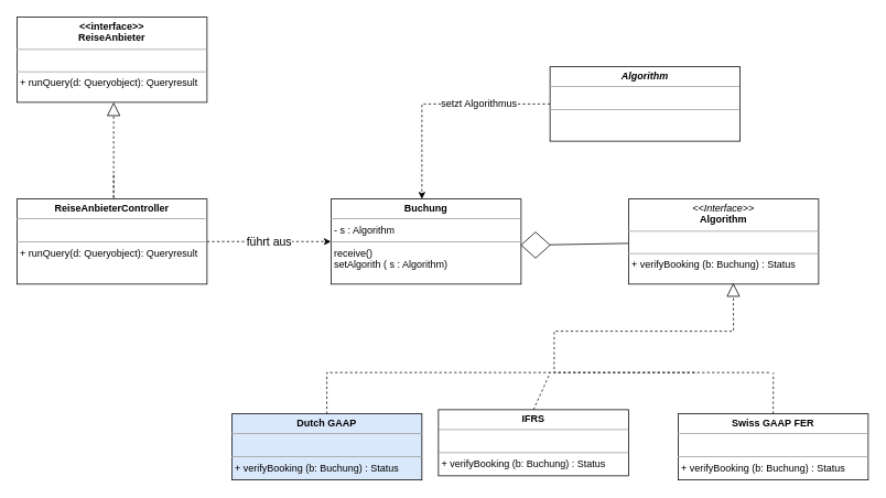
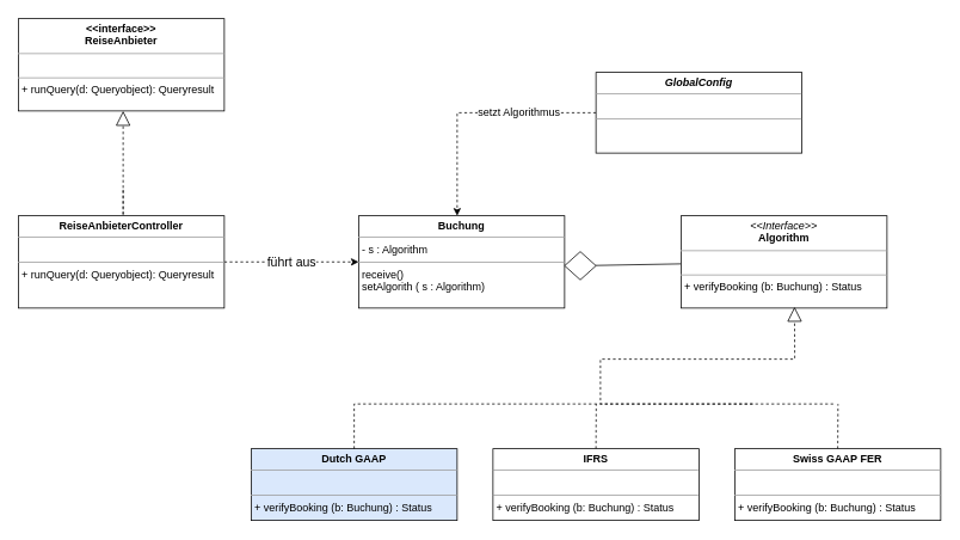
  <mxCell id="0" />
  <mxCell id="1" parent="0" />
  <mxCell id="2" value="&lt;font style=&quot;font-size: 12px;&quot;&gt;setzt Algorithmus&lt;/font&gt;" style="edgeStyle=none;rounded=0;orthogonalLoop=1;jettySize=auto;html=1;exitX=0;exitY=0.5;exitDx=0;exitDy=0;endArrow=classic;endFill=1;dashed=1;strokeWidth=1;" edge="1" parent="1" source="3"><mxGeometry x="-0.365" relative="1" as="geometry"><mxPoint x="510" y="240" as="targetPoint" /><Array as="points"><mxPoint x="510" y="125" /></Array><mxPoint as="offset" /></mxGeometry></mxCell>
- <mxCell id="3" value="&lt;p style=&quot;margin:0px;margin-top:4px;text-align:center;&quot;&gt;&lt;i&gt;&lt;b&gt;Algorithm&lt;/b&gt;&lt;/i&gt;&lt;/p&gt;&lt;hr size=&quot;1&quot;&gt;&lt;p style=&quot;margin:0px;margin-left:4px;&quot;&gt;&lt;br&gt;&lt;/p&gt;&lt;hr size=&quot;1&quot;&gt;&lt;p style=&quot;margin:0px;margin-left:4px;&quot;&gt;&lt;br&gt;&lt;/p&gt;" style="verticalAlign=top;align=left;overflow=fill;fontSize=12;fontFamily=Helvetica;html=1;rounded=0;shadow=0;comic=0;labelBackgroundColor=none;strokeWidth=1" parent="1" vertex="1"><mxGeometry x="665" y="80" width="230" height="90" as="geometry" /></mxCell>
+ <mxCell id="3" value="&lt;p style=&quot;margin:0px;margin-top:4px;text-align:center;&quot;&gt;&lt;i&gt;&lt;b&gt;GlobalConfig&lt;/b&gt;&lt;/i&gt;&lt;/p&gt;&lt;hr size=&quot;1&quot;&gt;&lt;p style=&quot;margin:0px;margin-left:4px;&quot;&gt;&lt;br&gt;&lt;/p&gt;&lt;hr size=&quot;1&quot;&gt;&lt;p style=&quot;margin:0px;margin-left:4px;&quot;&gt;&lt;br&gt;&lt;/p&gt;" style="verticalAlign=top;align=left;overflow=fill;fontSize=12;fontFamily=Helvetica;html=1;rounded=0;shadow=0;comic=0;labelBackgroundColor=none;strokeWidth=1" parent="1" vertex="1"><mxGeometry x="665" y="80" width="230" height="90" as="geometry" /></mxCell>
  <mxCell id="4" value="" style="edgeStyle=none;rounded=0;orthogonalLoop=1;jettySize=auto;html=1;endArrow=none;startFill=0;" edge="1" parent="1" source="5" target="18"><mxGeometry relative="1" as="geometry" /></mxCell>
  <mxCell id="5" value="&lt;p style=&quot;margin:0px;margin-top:4px;text-align:center;&quot;&gt;&lt;i&gt;&amp;lt;&amp;lt;Interface&amp;gt;&amp;gt;&lt;/i&gt;&lt;br&gt;&lt;b&gt;Algorithm&lt;/b&gt;&lt;/p&gt;&lt;hr size=&quot;1&quot;&gt;&lt;p style=&quot;margin:0px;margin-left:4px;&quot;&gt;&lt;br&gt;&lt;/p&gt;&lt;hr size=&quot;1&quot;&gt;&lt;p style=&quot;margin:0px;margin-left:4px;&quot;&gt;+ verifyBooking (b: Buchung) : Status&lt;br&gt;&lt;/p&gt;" style="verticalAlign=top;align=left;overflow=fill;fontSize=12;fontFamily=Helvetica;html=1;rounded=0;shadow=0;comic=0;labelBackgroundColor=none;strokeWidth=1" parent="1" vertex="1"><mxGeometry x="760" y="240" width="230" height="103" as="geometry" /></mxCell>
  <mxCell id="6" style="edgeStyle=none;rounded=0;orthogonalLoop=1;jettySize=auto;html=1;entryX=0.551;entryY=0.987;entryDx=0;entryDy=0;entryPerimeter=0;dashed=1;endArrow=block;endFill=0;startSize=8;endSize=14;" edge="1" parent="1" target="5"><mxGeometry relative="1" as="geometry"><mxPoint x="930" y="450" as="sourcePoint" /><Array as="points"><mxPoint x="670" y="450" /><mxPoint x="670" y="430" /><mxPoint x="670" y="400" /><mxPoint x="887" y="400" /></Array></mxGeometry></mxCell>
  <mxCell id="7" style="edgeStyle=none;rounded=0;orthogonalLoop=1;jettySize=auto;html=1;exitX=0.5;exitY=0;exitDx=0;exitDy=0;endArrow=none;startFill=0;dashed=1;" edge="1" parent="1" source="8"><mxGeometry relative="1" as="geometry"><mxPoint x="935.286" y="450" as="targetPoint" /></mxGeometry></mxCell>
  <mxCell id="8" value="&lt;p style=&quot;margin:0px;margin-top:4px;text-align:center;&quot;&gt;&lt;b&gt;Swiss GAAP FER&lt;/b&gt;&lt;/p&gt;&lt;hr size=&quot;1&quot;&gt;&lt;p style=&quot;margin:0px;margin-left:4px;&quot;&gt;&lt;br&gt;&lt;/p&gt;&lt;hr size=&quot;1&quot;&gt;&lt;p style=&quot;margin:0px;margin-left:4px;&quot;&gt;+ verifyBooking (b: Buchung) : Status&lt;br&gt;&lt;/p&gt;" style="verticalAlign=top;align=left;overflow=fill;fontSize=12;fontFamily=Helvetica;html=1;rounded=0;shadow=0;comic=0;labelBackgroundColor=none;strokeWidth=1" vertex="1" parent="1"><mxGeometry x="820" y="500" width="230" height="80" as="geometry" /></mxCell>
  <mxCell id="9" value="&lt;p style=&quot;margin:0px;margin-top:4px;text-align:center;&quot;&gt;&lt;b&gt;Dutch GAAP&lt;/b&gt;&lt;/p&gt;&lt;hr size=&quot;1&quot;&gt;&lt;p style=&quot;margin:0px;margin-left:4px;&quot;&gt;&lt;br&gt;&lt;/p&gt;&lt;hr size=&quot;1&quot;&gt;&lt;p style=&quot;margin:0px;margin-left:4px;&quot;&gt;+ verifyBooking (b: Buchung) : Status&lt;br&gt;&lt;/p&gt;" style="verticalAlign=top;align=left;overflow=fill;fontSize=12;fontFamily=Helvetica;html=1;rounded=0;shadow=0;comic=0;labelBackgroundColor=none;strokeWidth=1;fillColor=#dae8fc;" vertex="1" parent="1"><mxGeometry x="280" y="500" width="230" height="80" as="geometry" /></mxCell>
  <mxCell id="10" style="edgeStyle=none;rounded=0;orthogonalLoop=1;jettySize=auto;html=1;exitX=0.5;exitY=0;exitDx=0;exitDy=0;endArrow=none;startFill=0;dashed=1;" edge="1" parent="1" source="11"><mxGeometry relative="1" as="geometry"><mxPoint x="665.286" y="450" as="targetPoint" /></mxGeometry></mxCell>
- <mxCell id="11" value="&lt;p style=&quot;margin:0px;margin-top:4px;text-align:center;&quot;&gt;&lt;b&gt;IFRS&lt;/b&gt;&lt;/p&gt;&lt;hr size=&quot;1&quot;&gt;&lt;p style=&quot;margin:0px;margin-left:4px;&quot;&gt;&lt;br&gt;&lt;/p&gt;&lt;hr size=&quot;1&quot;&gt;&lt;p style=&quot;margin:0px;margin-left:4px;&quot;&gt;+ verifyBooking (b: Buchung) : Status&lt;br&gt;&lt;/p&gt;" style="verticalAlign=top;align=left;overflow=fill;fontSize=12;fontFamily=Helvetica;html=1;rounded=0;shadow=0;comic=0;labelBackgroundColor=none;strokeWidth=1" vertex="1" parent="1"><mxGeometry x="530" y="495" width="230" height="80" as="geometry" /></mxCell>
+ <mxCell id="11" value="&lt;p style=&quot;margin:0px;margin-top:4px;text-align:center;&quot;&gt;&lt;b&gt;IFRS&lt;/b&gt;&lt;/p&gt;&lt;hr size=&quot;1&quot;&gt;&lt;p style=&quot;margin:0px;margin-left:4px;&quot;&gt;&lt;br&gt;&lt;/p&gt;&lt;hr size=&quot;1&quot;&gt;&lt;p style=&quot;margin:0px;margin-left:4px;&quot;&gt;+ verifyBooking (b: Buchung) : Status&lt;br&gt;&lt;/p&gt;" style="verticalAlign=top;align=left;overflow=fill;fontSize=12;fontFamily=Helvetica;html=1;rounded=0;shadow=0;comic=0;labelBackgroundColor=none;strokeWidth=1" vertex="1" parent="1"><mxGeometry x="550" y="500" width="230" height="80" as="geometry" /></mxCell>
  <mxCell id="12" style="edgeStyle=none;rounded=0;orthogonalLoop=1;jettySize=auto;html=1;entryX=0.5;entryY=0;entryDx=0;entryDy=0;dashed=1;endArrow=none;endFill=0;startSize=8;endSize=14;startFill=0;" edge="1" parent="1" target="9"><mxGeometry relative="1" as="geometry"><mxPoint x="840" y="450" as="sourcePoint" /><mxPoint x="970" y="450" as="targetPoint" /><Array as="points"><mxPoint y="450" x="640" /><mxPoint x="395" y="450" /></Array></mxGeometry></mxCell>
  <mxCell id="13" value="&lt;p style=&quot;margin:0px;margin-top:4px;text-align:center;&quot;&gt;&lt;b style=&quot;text-wrap-mode: wrap;&quot;&gt;&amp;lt;&amp;lt;interface&amp;gt;&amp;gt;&lt;br&gt;ReiseAnbieter&lt;/b&gt;&lt;/p&gt;&lt;hr size=&quot;1&quot;&gt;&lt;p style=&quot;margin:0px;margin-left:4px;&quot;&gt;&lt;br&gt;&lt;/p&gt;&lt;hr size=&quot;1&quot;&gt;&lt;p style=&quot;margin:0px;margin-left:4px;&quot;&gt;&lt;span style=&quot;text-wrap-mode: wrap;&quot;&gt;+ runQuery(d: Queryobject): Queryresult&lt;/span&gt;&lt;/p&gt;" style="verticalAlign=top;align=left;overflow=fill;fontSize=12;fontFamily=Helvetica;html=1;rounded=0;shadow=0;comic=0;labelBackgroundColor=none;strokeWidth=1" vertex="1" parent="1"><mxGeometry x="20" y="20" width="230" height="103" as="geometry" /></mxCell>
  <mxCell id="14" style="edgeStyle=none;rounded=0;orthogonalLoop=1;jettySize=auto;html=1;entryX=0.551;entryY=0.987;entryDx=0;entryDy=0;entryPerimeter=0;dashed=1;endArrow=block;endFill=0;startSize=8;endSize=14;" edge="1" parent="1"><mxGeometry relative="1" as="geometry"><mxPoint x="137" y="211" as="sourcePoint" /><mxPoint x="137" y="123" as="targetPoint" /><Array as="points"><mxPoint x="137" y="240" /><mxPoint x="137" y="211" /></Array></mxGeometry></mxCell>
  <mxCell id="15" value="&lt;font style=&quot;font-size: 14px;&quot;&gt;führt aus&lt;/font&gt;" style="edgeStyle=none;rounded=0;orthogonalLoop=1;jettySize=auto;html=1;exitX=1;exitY=0.5;exitDx=0;exitDy=0;entryX=0;entryY=0.5;entryDx=0;entryDy=0;dashed=1;" edge="1" parent="1" source="16" target="17"><mxGeometry relative="1" as="geometry" /></mxCell>
  <mxCell id="16" value="&lt;p style=&quot;margin:0px;margin-top:4px;text-align:center;&quot;&gt;&lt;b&gt;ReiseAnbieterController&lt;/b&gt;&lt;/p&gt;&lt;hr size=&quot;1&quot;&gt;&lt;p style=&quot;margin:0px;margin-left:4px;&quot;&gt;&lt;br&gt;&lt;/p&gt;&lt;hr size=&quot;1&quot;&gt;&lt;p style=&quot;margin:0px;margin-left:4px;&quot;&gt;&lt;span style=&quot;text-wrap-mode: wrap;&quot;&gt;+ runQuery(d: Queryobject): Queryresult&lt;/span&gt;&lt;/p&gt;" style="verticalAlign=top;align=left;overflow=fill;fontSize=12;fontFamily=Helvetica;html=1;rounded=0;shadow=0;comic=0;labelBackgroundColor=none;strokeWidth=1" vertex="1" parent="1"><mxGeometry x="20" y="240" width="230" height="103" as="geometry" /></mxCell>
  <mxCell id="17" value="&lt;p style=&quot;margin:0px;margin-top:4px;text-align:center;&quot;&gt;&lt;b&gt;Buchung&lt;/b&gt;&lt;/p&gt;&lt;hr size=&quot;1&quot;&gt;&lt;p style=&quot;margin:0px;margin-left:4px;&quot;&gt;- s : Algorithm&lt;/p&gt;&lt;hr size=&quot;1&quot;&gt;&lt;p style=&quot;margin:0px;margin-left:4px;&quot;&gt;&lt;span style=&quot;text-wrap-mode: wrap;&quot;&gt;receive()&lt;/span&gt;&lt;/p&gt;&lt;p style=&quot;margin:0px;margin-left:4px;&quot;&gt;&lt;span style=&quot;text-wrap-mode: wrap;&quot;&gt;setAlgorith ( s : Algorithm)&lt;/span&gt;&lt;/p&gt;" style="verticalAlign=top;align=left;overflow=fill;fontSize=12;fontFamily=Helvetica;html=1;rounded=0;shadow=0;comic=0;labelBackgroundColor=none;strokeWidth=1" vertex="1" parent="1"><mxGeometry x="400" y="240" width="230" height="103" as="geometry" /></mxCell>
  <mxCell id="18" value="" style="rhombus;whiteSpace=wrap;html=1;align=left;verticalAlign=top;rounded=0;shadow=0;comic=0;labelBackgroundColor=none;strokeWidth=1;" vertex="1" parent="1"><mxGeometry x="630" y="280" width="35" height="31.5" as="geometry" /></mxCell>
